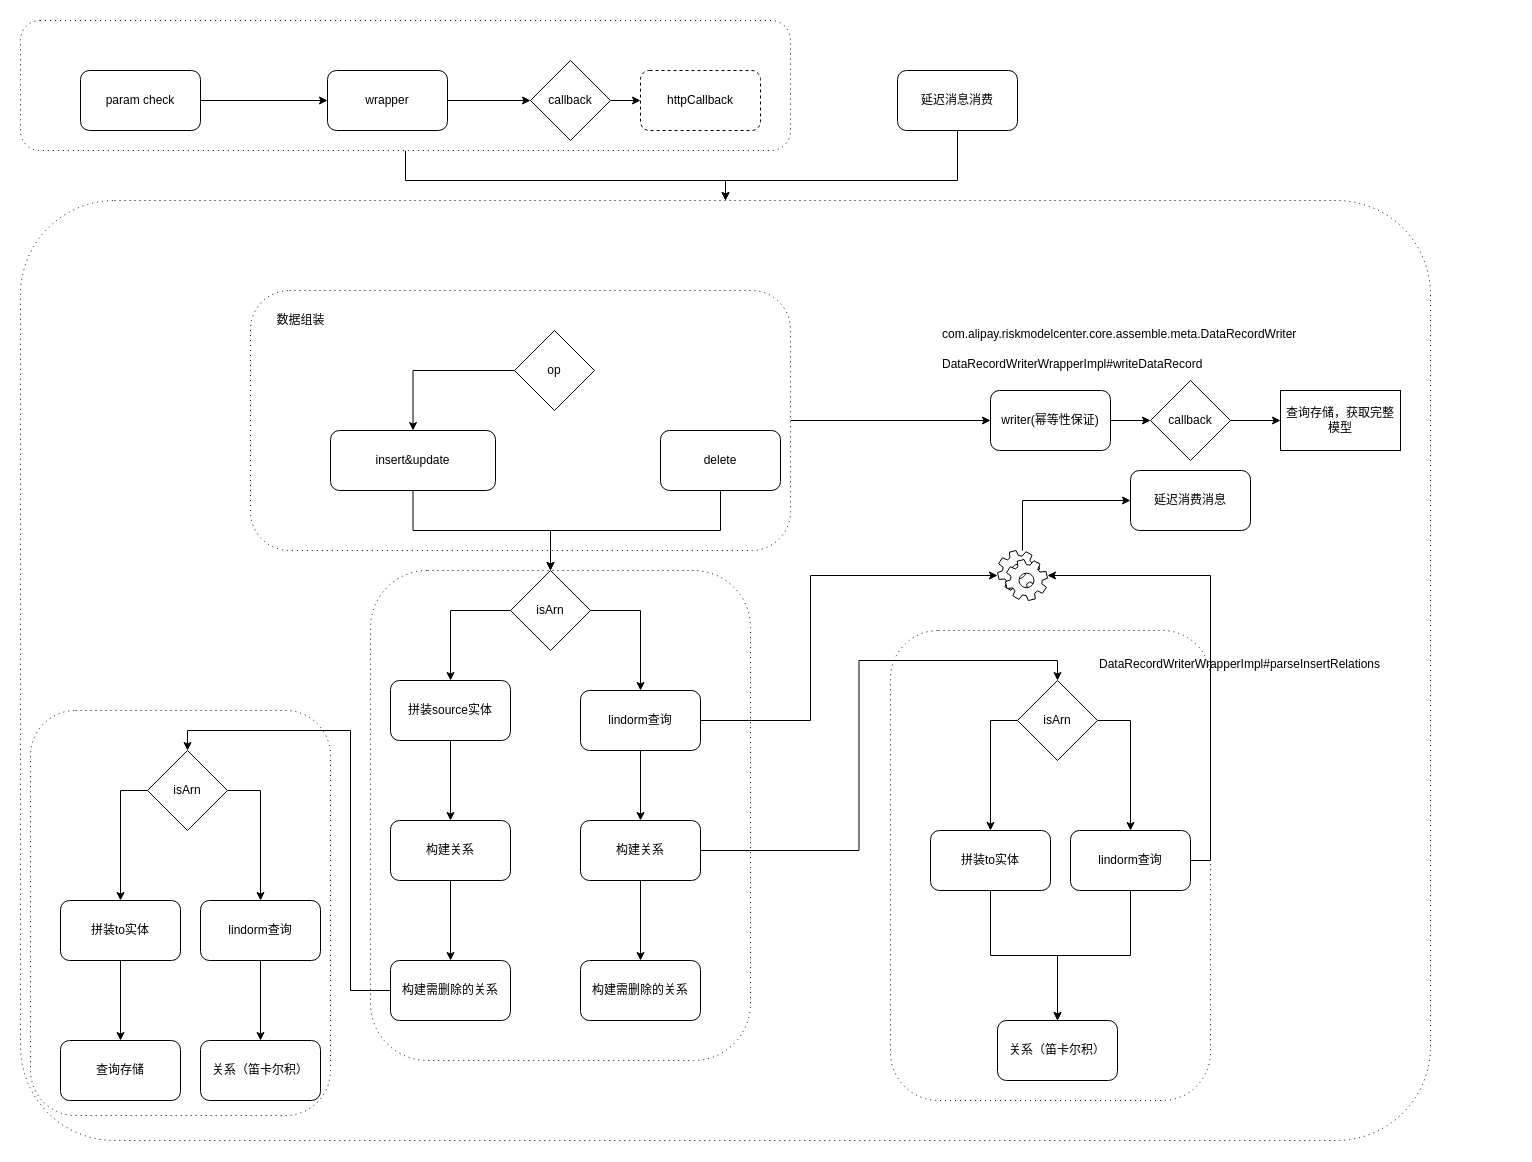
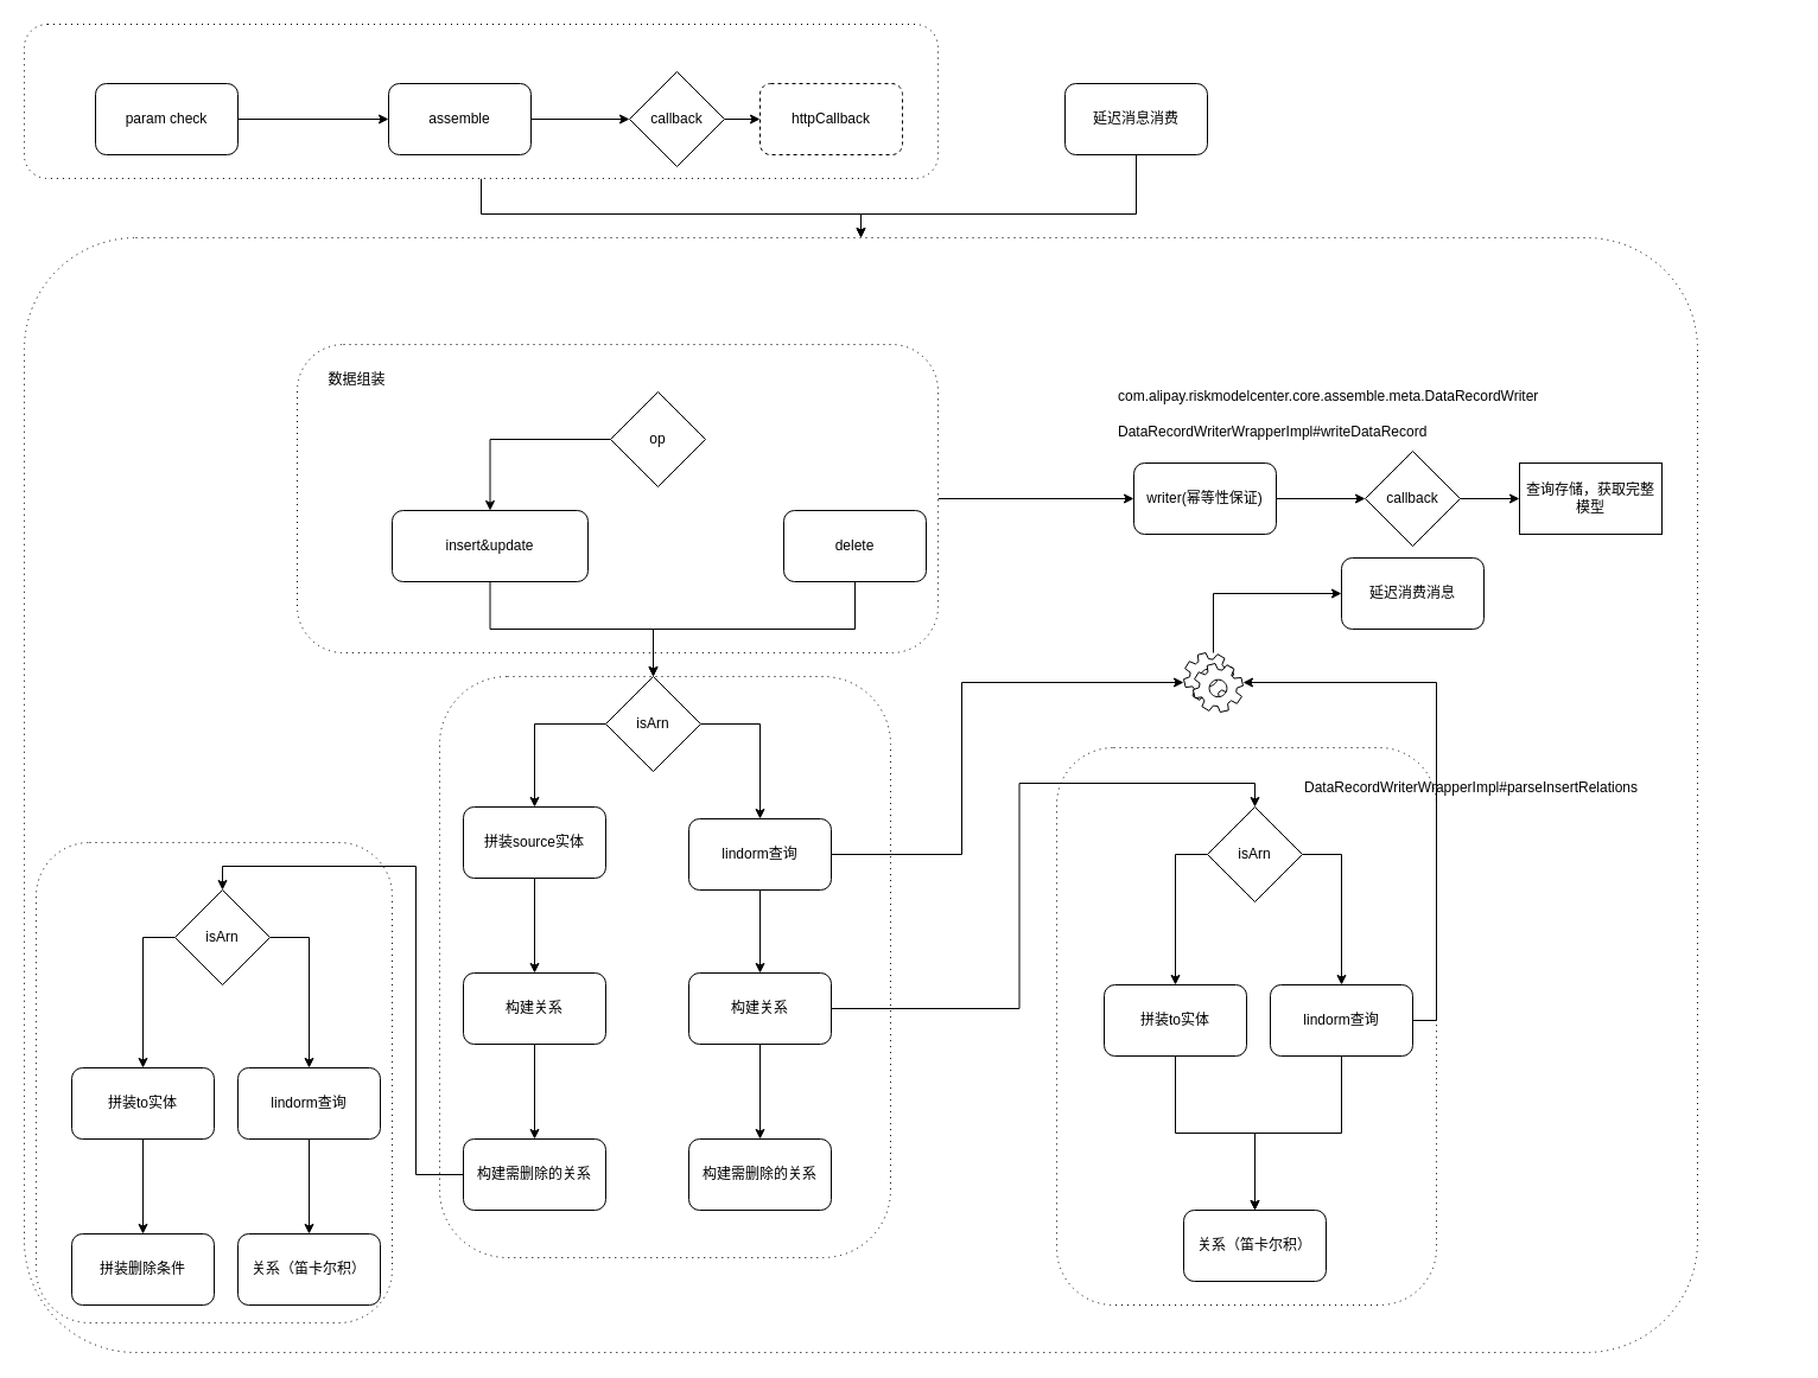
  <mxCell id="0" />
  <mxCell id="1" parent="0" />
  <mxCell id="2" value="" style="shape=ext;rounded=1;html=1;whiteSpace=wrap;dashed=1;dashPattern=1 4;arcSize=10;" parent="1" vertex="1"><mxGeometry x="20" y="200" width="1410" height="940" as="geometry" /></mxCell>
  <mxCell id="3" value="" style="shape=ext;rounded=1;html=1;whiteSpace=wrap;dashed=1;dashPattern=1 4;" parent="1" vertex="1"><mxGeometry x="30" y="710" width="300" height="405" as="geometry" /></mxCell>
  <mxCell id="4" value="" style="shape=ext;rounded=1;html=1;whiteSpace=wrap;dashed=1;dashPattern=1 4;" parent="1" vertex="1"><mxGeometry x="890" y="630" width="320" height="470" as="geometry" /></mxCell>
  <mxCell id="5" value="" style="shape=ext;rounded=1;html=1;whiteSpace=wrap;dashed=1;dashPattern=1 4;" parent="1" vertex="1"><mxGeometry x="370" y="570" width="380" height="490" as="geometry" /></mxCell>
  <mxCell id="6" style="edgeStyle=orthogonalEdgeStyle;rounded=0;orthogonalLoop=1;jettySize=auto;html=1;exitX=1;exitY=0.5;exitDx=0;exitDy=0;entryX=0;entryY=0.5;entryDx=0;entryDy=0;" parent="1" source="8" target="58" edge="1"><mxGeometry relative="1" as="geometry" /></mxCell>
  <mxCell id="7" style="edgeStyle=orthogonalEdgeStyle;rounded=0;orthogonalLoop=1;jettySize=auto;html=1;entryX=0;entryY=0.5;entryDx=0;entryDy=0;" parent="1" source="56" target="60" edge="1"><mxGeometry relative="1" as="geometry"><Array as="points"><mxPoint x="1022" y="500" /></Array></mxGeometry></mxCell>
  <mxCell id="8" value="" style="shape=ext;rounded=1;html=1;whiteSpace=wrap;dashed=1;dashPattern=1 4;" parent="1" vertex="1"><mxGeometry x="250" y="290" width="540" height="260" as="geometry" /></mxCell>
  <mxCell id="9" style="edgeStyle=orthogonalEdgeStyle;rounded=0;orthogonalLoop=1;jettySize=auto;html=1;exitX=0.5;exitY=1;exitDx=0;exitDy=0;entryX=0.5;entryY=0;entryDx=0;entryDy=0;" parent="1" source="10" target="2" edge="1"><mxGeometry relative="1" as="geometry"><Array as="points"><mxPoint x="405" y="180" /><mxPoint x="725" y="180" /></Array></mxGeometry></mxCell>
  <mxCell id="10" value="" style="shape=ext;rounded=1;html=1;whiteSpace=wrap;dashed=1;dashPattern=1 4;" parent="1" vertex="1"><mxGeometry x="20" y="20" width="770" height="130" as="geometry" /></mxCell>
  <mxCell id="11" style="edgeStyle=orthogonalEdgeStyle;rounded=0;orthogonalLoop=1;jettySize=auto;html=1;exitX=1;exitY=0.5;exitDx=0;exitDy=0;entryX=0;entryY=0.5;entryDx=0;entryDy=0;" parent="1" source="12" target="14" edge="1"><mxGeometry relative="1" as="geometry" /></mxCell>
  <mxCell id="12" value="param check" style="rounded=1;whiteSpace=wrap;html=1;" parent="1" vertex="1"><mxGeometry x="80" y="70" width="120" height="60" as="geometry" /></mxCell>
  <mxCell id="13" value="" style="edgeStyle=orthogonalEdgeStyle;rounded=0;orthogonalLoop=1;jettySize=auto;html=1;" parent="1" source="14" target="65" edge="1"><mxGeometry relative="1" as="geometry" /></mxCell>
- <mxCell id="14" value="wrapper" style="rounded=1;whiteSpace=wrap;html=1;" parent="1" vertex="1"><mxGeometry x="327" y="70" width="120" height="60" as="geometry" /></mxCell>
+ <mxCell id="14" value="assemble" style="rounded=1;whiteSpace=wrap;html=1;" parent="1" vertex="1"><mxGeometry x="327" y="70" width="120" height="60" as="geometry" /></mxCell>
  <mxCell id="15" style="edgeStyle=orthogonalEdgeStyle;rounded=0;orthogonalLoop=1;jettySize=auto;html=1;exitX=0.5;exitY=1;exitDx=0;exitDy=0;entryX=0.5;entryY=0;entryDx=0;entryDy=0;" parent="1" source="16" target="24" edge="1"><mxGeometry relative="1" as="geometry" /></mxCell>
  <mxCell id="16" value="insert&amp;amp;update" style="rounded=1;whiteSpace=wrap;html=1;" parent="1" vertex="1"><mxGeometry x="330" y="430" width="165" height="60" as="geometry" /></mxCell>
  <mxCell id="17" value="httpCallback" style="rounded=1;whiteSpace=wrap;html=1;dashed=1;" parent="1" vertex="1"><mxGeometry x="640" y="70" width="120" height="60" as="geometry" /></mxCell>
  <mxCell id="18" style="edgeStyle=orthogonalEdgeStyle;rounded=0;orthogonalLoop=1;jettySize=auto;html=1;exitX=0;exitY=0.5;exitDx=0;exitDy=0;entryX=0.5;entryY=0;entryDx=0;entryDy=0;" parent="1" source="19" target="16" edge="1"><mxGeometry relative="1" as="geometry" /></mxCell>
  <mxCell id="19" value="op" style="rhombus;whiteSpace=wrap;html=1;" parent="1" vertex="1"><mxGeometry x="514" y="330" width="80" height="80" as="geometry" /></mxCell>
  <mxCell id="20" style="edgeStyle=orthogonalEdgeStyle;rounded=0;orthogonalLoop=1;jettySize=auto;html=1;exitX=0.5;exitY=1;exitDx=0;exitDy=0;entryX=0.5;entryY=0;entryDx=0;entryDy=0;" parent="1" source="21" target="24" edge="1"><mxGeometry relative="1" as="geometry" /></mxCell>
  <mxCell id="21" value="delete" style="rounded=1;whiteSpace=wrap;html=1;" parent="1" vertex="1"><mxGeometry x="660" y="430" width="120" height="60" as="geometry" /></mxCell>
  <mxCell id="22" style="edgeStyle=orthogonalEdgeStyle;rounded=0;orthogonalLoop=1;jettySize=auto;html=1;exitX=0;exitY=0.5;exitDx=0;exitDy=0;" parent="1" source="24" target="26" edge="1"><mxGeometry relative="1" as="geometry"><mxPoint x="380" y="770" as="targetPoint" /></mxGeometry></mxCell>
  <mxCell id="23" style="edgeStyle=orthogonalEdgeStyle;rounded=0;orthogonalLoop=1;jettySize=auto;html=1;exitX=1;exitY=0.5;exitDx=0;exitDy=0;entryX=0.5;entryY=0;entryDx=0;entryDy=0;" parent="1" source="24" target="40" edge="1"><mxGeometry relative="1" as="geometry"><mxPoint x="640" y="710" as="targetPoint" /></mxGeometry></mxCell>
  <mxCell id="24" value="isArn" style="rhombus;whiteSpace=wrap;html=1;" parent="1" vertex="1"><mxGeometry x="510" y="570" width="80" height="80" as="geometry" /></mxCell>
  <mxCell id="25" value="" style="edgeStyle=orthogonalEdgeStyle;rounded=0;orthogonalLoop=1;jettySize=auto;html=1;" parent="1" source="26" target="28" edge="1"><mxGeometry relative="1" as="geometry" /></mxCell>
  <mxCell id="26" value="拼装source实体" style="rounded=1;whiteSpace=wrap;html=1;" parent="1" vertex="1"><mxGeometry x="390" y="680" width="120" height="60" as="geometry" /></mxCell>
  <mxCell id="27" value="" style="edgeStyle=orthogonalEdgeStyle;rounded=0;orthogonalLoop=1;jettySize=auto;html=1;" parent="1" source="28" target="30" edge="1"><mxGeometry relative="1" as="geometry" /></mxCell>
  <mxCell id="28" value="构建关系" style="rounded=1;whiteSpace=wrap;html=1;" parent="1" vertex="1"><mxGeometry x="390" y="820" width="120" height="60" as="geometry" /></mxCell>
  <mxCell id="29" style="edgeStyle=orthogonalEdgeStyle;rounded=0;orthogonalLoop=1;jettySize=auto;html=1;exitX=0;exitY=0.5;exitDx=0;exitDy=0;entryX=0.5;entryY=0;entryDx=0;entryDy=0;" parent="1" source="30" target="49" edge="1"><mxGeometry relative="1" as="geometry"><Array as="points"><mxPoint x="350" y="990" /><mxPoint x="350" y="730" /><mxPoint x="187" y="730" /></Array></mxGeometry></mxCell>
  <mxCell id="30" value="构建需删除的关系" style="rounded=1;whiteSpace=wrap;html=1;" parent="1" vertex="1"><mxGeometry x="390" y="960" width="120" height="60" as="geometry" /></mxCell>
  <mxCell id="31" value="" style="edgeStyle=orthogonalEdgeStyle;rounded=0;orthogonalLoop=1;jettySize=auto;html=1;" parent="1" source="33" target="34" edge="1"><mxGeometry relative="1" as="geometry" /></mxCell>
  <mxCell id="32" style="edgeStyle=orthogonalEdgeStyle;rounded=0;orthogonalLoop=1;jettySize=auto;html=1;exitX=1;exitY=0.5;exitDx=0;exitDy=0;entryX=0.5;entryY=0;entryDx=0;entryDy=0;" parent="1" source="33" target="37" edge="1"><mxGeometry relative="1" as="geometry"><mxPoint x="847" y="750" as="targetPoint" /></mxGeometry></mxCell>
  <mxCell id="33" value="构建关系" style="rounded=1;whiteSpace=wrap;html=1;" parent="1" vertex="1"><mxGeometry x="580" y="820" width="120" height="60" as="geometry" /></mxCell>
  <mxCell id="34" value="构建需删除的关系" style="rounded=1;whiteSpace=wrap;html=1;" parent="1" vertex="1"><mxGeometry x="580" y="960" width="120" height="60" as="geometry" /></mxCell>
  <mxCell id="35" style="edgeStyle=orthogonalEdgeStyle;rounded=0;orthogonalLoop=1;jettySize=auto;html=1;exitX=0;exitY=0.5;exitDx=0;exitDy=0;entryX=0.5;entryY=0;entryDx=0;entryDy=0;" parent="1" source="37" target="42" edge="1"><mxGeometry relative="1" as="geometry"><mxPoint x="990" y="830" as="targetPoint" /></mxGeometry></mxCell>
  <mxCell id="36" style="edgeStyle=orthogonalEdgeStyle;rounded=0;orthogonalLoop=1;jettySize=auto;html=1;exitX=1;exitY=0.5;exitDx=0;exitDy=0;entryX=0.5;entryY=0;entryDx=0;entryDy=0;" parent="1" source="37" target="46" edge="1"><mxGeometry relative="1" as="geometry" /></mxCell>
  <mxCell id="37" value="isArn" style="rhombus;whiteSpace=wrap;html=1;" parent="1" vertex="1"><mxGeometry x="1017" y="680" width="80" height="80" as="geometry" /></mxCell>
  <mxCell id="38" style="edgeStyle=orthogonalEdgeStyle;rounded=0;orthogonalLoop=1;jettySize=auto;html=1;exitX=0.5;exitY=1;exitDx=0;exitDy=0;entryX=0.5;entryY=0;entryDx=0;entryDy=0;" parent="1" source="40" target="33" edge="1"><mxGeometry relative="1" as="geometry" /></mxCell>
  <mxCell id="39" style="edgeStyle=orthogonalEdgeStyle;rounded=0;orthogonalLoop=1;jettySize=auto;html=1;exitX=1;exitY=0.5;exitDx=0;exitDy=0;" parent="1" source="40" target="56" edge="1"><mxGeometry relative="1" as="geometry"><Array as="points"><mxPoint x="810" y="720" /><mxPoint x="810" y="575" /></Array></mxGeometry></mxCell>
  <mxCell id="40" value="lindorm查询" style="rounded=1;whiteSpace=wrap;html=1;" parent="1" vertex="1"><mxGeometry x="580" y="690" width="120" height="60" as="geometry" /></mxCell>
  <mxCell id="41" value="" style="edgeStyle=orthogonalEdgeStyle;rounded=0;orthogonalLoop=1;jettySize=auto;html=1;" parent="1" source="42" target="43" edge="1"><mxGeometry relative="1" as="geometry" /></mxCell>
  <mxCell id="42" value="拼装to实体" style="rounded=1;whiteSpace=wrap;html=1;" parent="1" vertex="1"><mxGeometry x="930" y="830" width="120" height="60" as="geometry" /></mxCell>
  <mxCell id="43" value="关系（笛卡尔积）" style="rounded=1;whiteSpace=wrap;html=1;" parent="1" vertex="1"><mxGeometry x="997" y="1020" width="120" height="60" as="geometry" /></mxCell>
  <mxCell id="44" style="edgeStyle=orthogonalEdgeStyle;rounded=0;orthogonalLoop=1;jettySize=auto;html=1;exitX=0.5;exitY=1;exitDx=0;exitDy=0;entryX=0.5;entryY=0;entryDx=0;entryDy=0;" parent="1" source="46" target="43" edge="1"><mxGeometry relative="1" as="geometry" /></mxCell>
  <mxCell id="45" style="edgeStyle=orthogonalEdgeStyle;rounded=0;orthogonalLoop=1;jettySize=auto;html=1;exitX=1;exitY=0.5;exitDx=0;exitDy=0;" parent="1" source="46" target="56" edge="1"><mxGeometry relative="1" as="geometry"><Array as="points"><mxPoint x="1210" y="860" /><mxPoint x="1210" y="575" /></Array></mxGeometry></mxCell>
  <mxCell id="46" value="lindorm查询" style="rounded=1;whiteSpace=wrap;html=1;" parent="1" vertex="1"><mxGeometry x="1070" y="830" width="120" height="60" as="geometry" /></mxCell>
  <mxCell id="47" style="edgeStyle=orthogonalEdgeStyle;rounded=0;orthogonalLoop=1;jettySize=auto;html=1;exitX=0;exitY=0.5;exitDx=0;exitDy=0;entryX=0.5;entryY=0;entryDx=0;entryDy=0;" parent="1" source="49" target="51" edge="1"><mxGeometry relative="1" as="geometry"><mxPoint x="120" y="900" as="targetPoint" /></mxGeometry></mxCell>
  <mxCell id="48" style="edgeStyle=orthogonalEdgeStyle;rounded=0;orthogonalLoop=1;jettySize=auto;html=1;exitX=1;exitY=0.5;exitDx=0;exitDy=0;entryX=0.5;entryY=0;entryDx=0;entryDy=0;" parent="1" source="49" target="55" edge="1"><mxGeometry relative="1" as="geometry" /></mxCell>
  <mxCell id="49" value="isArn" style="rhombus;whiteSpace=wrap;html=1;" parent="1" vertex="1"><mxGeometry x="147" y="750" width="80" height="80" as="geometry" /></mxCell>
  <mxCell id="50" value="" style="edgeStyle=orthogonalEdgeStyle;rounded=0;orthogonalLoop=1;jettySize=auto;html=1;" parent="1" source="51" target="52" edge="1"><mxGeometry relative="1" as="geometry" /></mxCell>
  <mxCell id="51" value="拼装to实体" style="rounded=1;whiteSpace=wrap;html=1;" parent="1" vertex="1"><mxGeometry x="60" y="900" width="120" height="60" as="geometry" /></mxCell>
- <mxCell id="52" value="查询存储" style="rounded=1;whiteSpace=wrap;html=1;" parent="1" vertex="1"><mxGeometry x="60" y="1040" width="120" height="60" as="geometry" /></mxCell>
+ <mxCell id="52" value="拼装删除条件" style="rounded=1;whiteSpace=wrap;html=1;" parent="1" vertex="1"><mxGeometry x="60" y="1040" width="120" height="60" as="geometry" /></mxCell>
  <mxCell id="53" value="关系（笛卡尔积）" style="rounded=1;whiteSpace=wrap;html=1;" parent="1" vertex="1"><mxGeometry x="200" y="1040" width="120" height="60" as="geometry" /></mxCell>
  <mxCell id="54" style="edgeStyle=orthogonalEdgeStyle;rounded=0;orthogonalLoop=1;jettySize=auto;html=1;exitX=0.5;exitY=1;exitDx=0;exitDy=0;entryX=0.5;entryY=0;entryDx=0;entryDy=0;" parent="1" source="55" target="53" edge="1"><mxGeometry relative="1" as="geometry" /></mxCell>
  <mxCell id="55" value="lindorm查询" style="rounded=1;whiteSpace=wrap;html=1;" parent="1" vertex="1"><mxGeometry x="200" y="900" width="120" height="60" as="geometry" /></mxCell>
  <mxCell id="56" value="" style="shape=mxgraph.bpmn.service_task;html=1;outlineConnect=0;" parent="1" vertex="1"><mxGeometry x="997" y="550" width="50" height="50" as="geometry" /></mxCell>
  <mxCell id="57" value="" style="edgeStyle=orthogonalEdgeStyle;rounded=0;orthogonalLoop=1;jettySize=auto;html=1;entryX=0;entryY=0.5;entryDx=0;entryDy=0;" parent="1" source="58" target="62" edge="1"><mxGeometry relative="1" as="geometry"><mxPoint x="1155" y="420" as="targetPoint" /></mxGeometry></mxCell>
- <mxCell id="58" value="writer(幂等性保证)" style="rounded=1;whiteSpace=wrap;html=1;" parent="1" vertex="1"><mxGeometry x="990" y="390" width="120" height="60" as="geometry" /></mxCell>
+ <mxCell id="58" value="writer(幂等性保证)" style="rounded=1;whiteSpace=wrap;html=1;" parent="1" vertex="1"><mxGeometry x="955" y="390" width="120" height="60" as="geometry" /></mxCell>
  <mxCell id="59" value="数据组装" style="text;html=1;align=center;verticalAlign=middle;resizable=0;points=[];autosize=1;" parent="1" vertex="1"><mxGeometry x="270" y="310" width="60" height="20" as="geometry" /></mxCell>
  <mxCell id="60" value="延迟消费消息" style="rounded=1;whiteSpace=wrap;html=1;" parent="1" vertex="1"><mxGeometry x="1130" y="470" width="120" height="60" as="geometry" /></mxCell>
  <mxCell id="61" value="" style="edgeStyle=orthogonalEdgeStyle;rounded=0;orthogonalLoop=1;jettySize=auto;html=1;entryX=0;entryY=0.5;entryDx=0;entryDy=0;" parent="1" source="62" target="63" edge="1"><mxGeometry relative="1" as="geometry"><mxPoint x="1310" y="420" as="targetPoint" /></mxGeometry></mxCell>
  <mxCell id="62" value="callback" style="rhombus;whiteSpace=wrap;html=1;" parent="1" vertex="1"><mxGeometry x="1150" y="380" width="80" height="80" as="geometry" /></mxCell>
  <mxCell id="63" value="查询存储，获取完整模型" style="whiteSpace=wrap;html=1;rounded=0;" parent="1" vertex="1"><mxGeometry x="1280" y="390" width="120" height="60" as="geometry" /></mxCell>
  <mxCell id="64" value="" style="edgeStyle=orthogonalEdgeStyle;rounded=0;orthogonalLoop=1;jettySize=auto;html=1;" parent="1" source="65" target="17" edge="1"><mxGeometry relative="1" as="geometry" /></mxCell>
  <mxCell id="65" value="callback" style="rhombus;whiteSpace=wrap;html=1;" parent="1" vertex="1"><mxGeometry x="530" y="60" width="80" height="80" as="geometry" /></mxCell>
  <mxCell id="66" style="edgeStyle=orthogonalEdgeStyle;rounded=0;orthogonalLoop=1;jettySize=auto;html=1;exitX=0.5;exitY=1;exitDx=0;exitDy=0;entryX=0.5;entryY=0;entryDx=0;entryDy=0;" parent="1" source="67" target="2" edge="1"><mxGeometry relative="1" as="geometry"><Array as="points"><mxPoint x="957" y="180" /><mxPoint x="725" y="180" /></Array></mxGeometry></mxCell>
  <mxCell id="67" value="延迟消息消费" style="rounded=1;whiteSpace=wrap;html=1;" parent="1" vertex="1"><mxGeometry x="897" y="70" width="120" height="60" as="geometry" /></mxCell>
  <mxCell id="68" value="DataRecordWriterWrapperImpl#parseInsertRelations" style="text;html=1;" parent="1" vertex="1"><mxGeometry x="1097" y="650" width="413" height="30" as="geometry" /></mxCell>
  <mxCell id="69" value="DataRecordWriterWrapperImpl#writeDataRecord" style="text;html=1;" parent="1" vertex="1"><mxGeometry x="940" y="350" width="560" height="30" as="geometry" /></mxCell>
  <mxCell id="70" value="com.alipay.riskmodelcenter.core.assemble.meta.DataRecordWriter" style="text;html=1;" parent="1" vertex="1"><mxGeometry x="940" y="320" width="380" height="30" as="geometry" /></mxCell>
